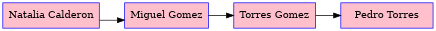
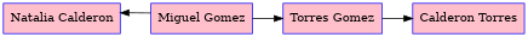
  digraph {
    rankdir=LR
    node [color=blue fillcolor=pink shape=box style=filled]
    n1 [label="Natalia Calderon"]
    n2 [label="Miguel Gomez"]
    n3 [label="Torres Gomez"]
-   n4 [label="Pedro Torres"]
-   n1 -> n2
+   n4 [label="Calderon Torres"]
+   n2 -> n1
    n2 -> n3
    n3 -> n4
  }
